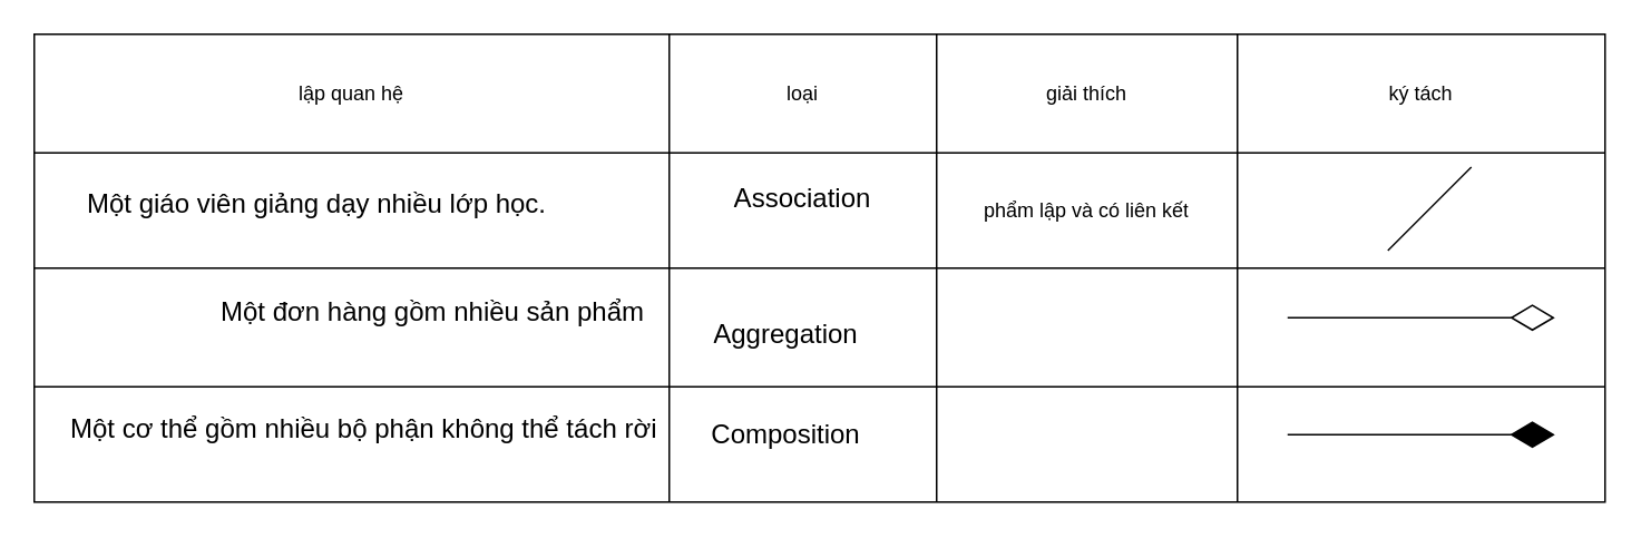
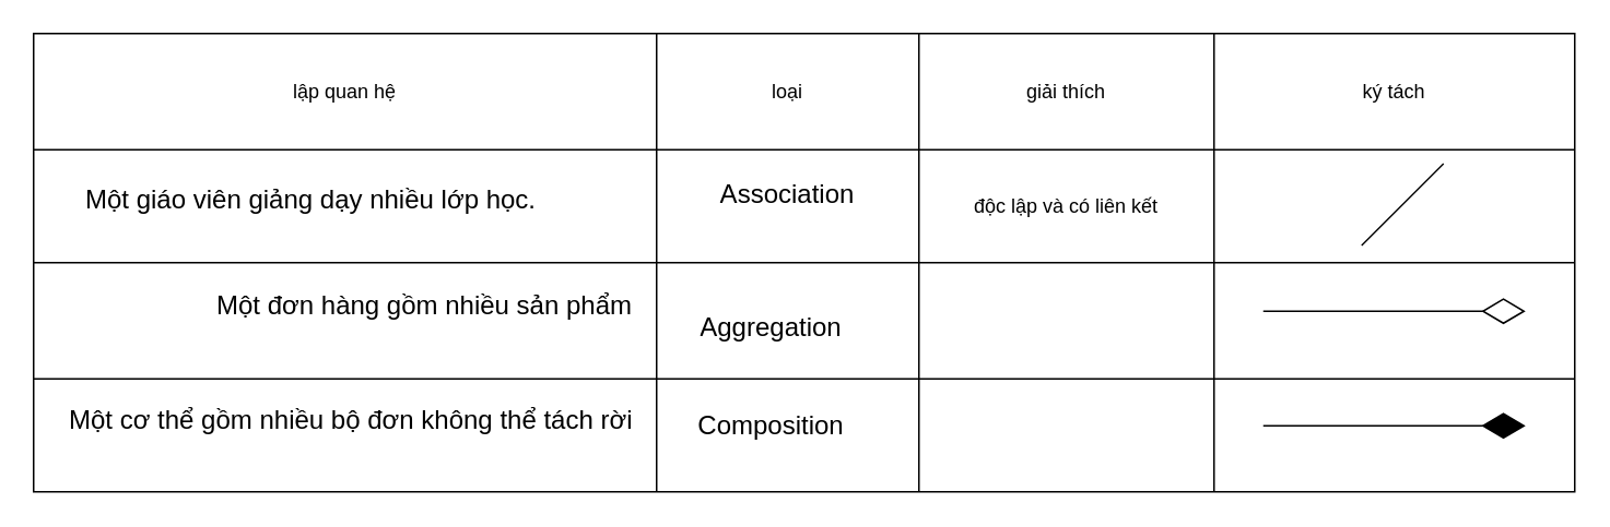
  <mxCell id="0" />
  <mxCell id="1" parent="0" />
  <mxCell id="2" value="" style="shape=table;startSize=0;container=1;collapsible=0;childLayout=tableLayout;" vertex="1" parent="1"><mxGeometry x="20" y="20" width="940" height="280" as="geometry" /></mxCell>
  <mxCell id="3" value="" style="shape=tableRow;horizontal=0;startSize=0;swimlaneHead=0;swimlaneBody=0;strokeColor=inherit;top=0;left=0;bottom=0;right=0;collapsible=0;dropTarget=0;fillColor=none;points=[[0,0.5],[1,0.5]];portConstraint=eastwest;" vertex="1" parent="2"><mxGeometry width="940" height="71" as="geometry" /></mxCell>
  <mxCell id="4" value="lập quan hệ" style="shape=partialRectangle;html=1;whiteSpace=wrap;connectable=0;strokeColor=inherit;overflow=hidden;fillColor=none;top=0;left=0;bottom=0;right=0;pointerEvents=1;" vertex="1" parent="3"><mxGeometry width="380" height="71" as="geometry"><mxRectangle width="380" height="71" as="alternateBounds" /></mxGeometry></mxCell>
  <mxCell id="5" value="loại" style="shape=partialRectangle;html=1;whiteSpace=wrap;connectable=0;strokeColor=inherit;overflow=hidden;fillColor=none;top=0;left=0;bottom=0;right=0;pointerEvents=1;" vertex="1" parent="3"><mxGeometry x="380" width="160" height="71" as="geometry"><mxRectangle width="160" height="71" as="alternateBounds" /></mxGeometry></mxCell>
  <mxCell id="6" value="giải thích" style="shape=partialRectangle;html=1;whiteSpace=wrap;connectable=0;strokeColor=inherit;overflow=hidden;fillColor=none;top=0;left=0;bottom=0;right=0;pointerEvents=1;" vertex="1" parent="3"><mxGeometry x="540" width="180" height="71" as="geometry"><mxRectangle width="180" height="71" as="alternateBounds" /></mxGeometry></mxCell>
  <mxCell id="7" value="ký tách" style="shape=partialRectangle;html=1;whiteSpace=wrap;connectable=0;strokeColor=inherit;overflow=hidden;fillColor=none;top=0;left=0;bottom=0;right=0;pointerEvents=1;" vertex="1" parent="3"><mxGeometry x="720" width="220" height="71" as="geometry"><mxRectangle width="220" height="71" as="alternateBounds" /></mxGeometry></mxCell>
  <mxCell id="8" value="" style="shape=tableRow;horizontal=0;startSize=0;swimlaneHead=0;swimlaneBody=0;strokeColor=inherit;top=0;left=0;bottom=0;right=0;collapsible=0;dropTarget=0;fillColor=none;points=[[0,0.5],[1,0.5]];portConstraint=eastwest;" vertex="1" parent="2"><mxGeometry y="71" width="940" height="69" as="geometry" /></mxCell>
  <mxCell id="9" value="" style="shape=partialRectangle;html=1;whiteSpace=wrap;connectable=0;strokeColor=inherit;overflow=hidden;fillColor=none;top=0;left=0;bottom=0;right=0;pointerEvents=1;" vertex="1" parent="8"><mxGeometry width="380" height="69" as="geometry"><mxRectangle width="380" height="69" as="alternateBounds" /></mxGeometry></mxCell>
  <mxCell id="10" value="" style="shape=partialRectangle;html=1;whiteSpace=wrap;connectable=0;strokeColor=inherit;overflow=hidden;fillColor=none;top=0;left=0;bottom=0;right=0;pointerEvents=1;" vertex="1" parent="8"><mxGeometry x="380" width="160" height="69" as="geometry"><mxRectangle width="160" height="69" as="alternateBounds" /></mxGeometry></mxCell>
- <mxCell id="11" value="phẩm lập và có liên kết" style="shape=partialRectangle;html=1;whiteSpace=wrap;connectable=0;strokeColor=inherit;overflow=hidden;fillColor=none;top=0;left=0;bottom=0;right=0;pointerEvents=1;" vertex="1" parent="8"><mxGeometry x="540" width="180" height="69" as="geometry"><mxRectangle width="180" height="69" as="alternateBounds" /></mxGeometry></mxCell>
+ <mxCell id="11" value="độc lập và có liên kết" style="shape=partialRectangle;html=1;whiteSpace=wrap;connectable=0;strokeColor=inherit;overflow=hidden;fillColor=none;top=0;left=0;bottom=0;right=0;pointerEvents=1;" vertex="1" parent="8"><mxGeometry x="540" width="180" height="69" as="geometry"><mxRectangle width="180" height="69" as="alternateBounds" /></mxGeometry></mxCell>
  <mxCell id="12" value="" style="shape=partialRectangle;html=1;whiteSpace=wrap;connectable=0;strokeColor=inherit;overflow=hidden;fillColor=none;top=0;left=0;bottom=0;right=0;pointerEvents=1;" vertex="1" parent="8"><mxGeometry x="720" width="220" height="69" as="geometry"><mxRectangle width="220" height="69" as="alternateBounds" /></mxGeometry></mxCell>
  <mxCell id="13" value="" style="shape=tableRow;horizontal=0;startSize=0;swimlaneHead=0;swimlaneBody=0;strokeColor=inherit;top=0;left=0;bottom=0;right=0;collapsible=0;dropTarget=0;fillColor=none;points=[[0,0.5],[1,0.5]];portConstraint=eastwest;" vertex="1" parent="2"><mxGeometry y="140" width="940" height="71" as="geometry" /></mxCell>
  <mxCell id="14" value="" style="shape=partialRectangle;html=1;whiteSpace=wrap;connectable=0;strokeColor=inherit;overflow=hidden;fillColor=none;top=0;left=0;bottom=0;right=0;pointerEvents=1;" vertex="1" parent="13"><mxGeometry width="380" height="71" as="geometry"><mxRectangle width="380" height="71" as="alternateBounds" /></mxGeometry></mxCell>
  <mxCell id="15" value="" style="shape=partialRectangle;html=1;whiteSpace=wrap;connectable=0;strokeColor=inherit;overflow=hidden;fillColor=none;top=0;left=0;bottom=0;right=0;pointerEvents=1;" vertex="1" parent="13"><mxGeometry x="380" width="160" height="71" as="geometry"><mxRectangle width="160" height="71" as="alternateBounds" /></mxGeometry></mxCell>
  <mxCell id="16" value="" style="shape=partialRectangle;html=1;whiteSpace=wrap;connectable=0;strokeColor=inherit;overflow=hidden;fillColor=none;top=0;left=0;bottom=0;right=0;pointerEvents=1;" vertex="1" parent="13"><mxGeometry x="540" width="180" height="71" as="geometry"><mxRectangle width="180" height="71" as="alternateBounds" /></mxGeometry></mxCell>
  <mxCell id="17" value="" style="shape=partialRectangle;html=1;whiteSpace=wrap;connectable=0;strokeColor=inherit;overflow=hidden;fillColor=none;top=0;left=0;bottom=0;right=0;pointerEvents=1;" vertex="1" parent="13"><mxGeometry x="720" width="220" height="71" as="geometry"><mxRectangle width="220" height="71" as="alternateBounds" /></mxGeometry></mxCell>
  <mxCell id="18" value="" style="shape=tableRow;horizontal=0;startSize=0;swimlaneHead=0;swimlaneBody=0;strokeColor=inherit;top=0;left=0;bottom=0;right=0;collapsible=0;dropTarget=0;fillColor=none;points=[[0,0.5],[1,0.5]];portConstraint=eastwest;" vertex="1" parent="2"><mxGeometry y="211" width="940" height="69" as="geometry" /></mxCell>
  <mxCell id="19" value="" style="shape=partialRectangle;html=1;whiteSpace=wrap;connectable=0;strokeColor=inherit;overflow=hidden;fillColor=none;top=0;left=0;bottom=0;right=0;pointerEvents=1;" vertex="1" parent="18"><mxGeometry width="380" height="69" as="geometry"><mxRectangle width="380" height="69" as="alternateBounds" /></mxGeometry></mxCell>
  <mxCell id="20" value="" style="shape=partialRectangle;html=1;whiteSpace=wrap;connectable=0;strokeColor=inherit;overflow=hidden;fillColor=none;top=0;left=0;bottom=0;right=0;pointerEvents=1;" vertex="1" parent="18"><mxGeometry x="380" width="160" height="69" as="geometry"><mxRectangle width="160" height="69" as="alternateBounds" /></mxGeometry></mxCell>
  <mxCell id="21" value="" style="shape=partialRectangle;html=1;whiteSpace=wrap;connectable=0;strokeColor=inherit;overflow=hidden;fillColor=none;top=0;left=0;bottom=0;right=0;pointerEvents=1;" vertex="1" parent="18"><mxGeometry x="540" width="180" height="69" as="geometry"><mxRectangle width="180" height="69" as="alternateBounds" /></mxGeometry></mxCell>
  <mxCell id="22" value="" style="shape=partialRectangle;html=1;whiteSpace=wrap;connectable=0;strokeColor=inherit;overflow=hidden;fillColor=none;top=0;left=0;bottom=0;right=0;pointerEvents=1;" vertex="1" parent="18"><mxGeometry x="720" width="220" height="69" as="geometry"><mxRectangle width="220" height="69" as="alternateBounds" /></mxGeometry></mxCell>
  <mxCell id="23" value="&lt;span style=&quot;color: rgb(0, 0, 0); font-family: Arial, sans-serif; font-size: 16px; font-style: normal; font-variant-ligatures: normal; font-variant-caps: normal; font-weight: 400; letter-spacing: normal; orphans: 2; text-align: start; text-indent: 0px; text-transform: none; widows: 2; word-spacing: 0px; -webkit-text-stroke-width: 0px; white-space: pre-wrap; background-color: rgb(255, 255, 255); text-decoration-thickness: initial; text-decoration-style: initial; text-decoration-color: initial; display: inline !important; float: none;&quot;&gt;Một đơn hàng gồm nhiều sản phẩm&lt;/span&gt;" style="text;whiteSpace=wrap;html=1;" vertex="1" parent="1"><mxGeometry x="130" y="170" width="290" height="40" as="geometry" /></mxCell>
- <mxCell id="24" value="&lt;span style=&quot;color: rgb(0, 0, 0); font-family: Arial, sans-serif; font-size: 16px; font-style: normal; font-variant-ligatures: normal; font-variant-caps: normal; font-weight: 400; letter-spacing: normal; orphans: 2; text-align: start; text-indent: 0px; text-transform: none; widows: 2; word-spacing: 0px; -webkit-text-stroke-width: 0px; white-space: pre-wrap; background-color: rgb(255, 255, 255); text-decoration-thickness: initial; text-decoration-style: initial; text-decoration-color: initial; display: inline !important; float: none;&quot;&gt;Một cơ thể gồm nhiều bộ phận không thể tách rời&lt;/span&gt;" style="text;whiteSpace=wrap;html=1;" vertex="1" parent="1"><mxGeometry x="40" y="240" width="380" height="40" as="geometry" /></mxCell>
+ <mxCell id="24" value="&lt;span style=&quot;color: rgb(0, 0, 0); font-family: Arial, sans-serif; font-size: 16px; font-style: normal; font-variant-ligatures: normal; font-variant-caps: normal; font-weight: 400; letter-spacing: normal; orphans: 2; text-align: start; text-indent: 0px; text-transform: none; widows: 2; word-spacing: 0px; -webkit-text-stroke-width: 0px; white-space: pre-wrap; background-color: rgb(255, 255, 255); text-decoration-thickness: initial; text-decoration-style: initial; text-decoration-color: initial; display: inline !important; float: none;&quot;&gt;Một cơ thể gồm nhiều bộ đơn không thể tách rời&lt;/span&gt;" style="text;whiteSpace=wrap;html=1;" vertex="1" parent="1"><mxGeometry x="40" y="240" width="380" height="40" as="geometry" /></mxCell>
  <mxCell id="25" value="&#10;&lt;span style=&quot;color: rgb(0, 0, 0); font-family: Arial, sans-serif; font-size: 16px; font-style: normal; font-variant-ligatures: normal; font-variant-caps: normal; font-weight: 400; letter-spacing: normal; orphans: 2; text-align: start; text-indent: 0px; text-transform: none; widows: 2; word-spacing: 0px; -webkit-text-stroke-width: 0px; white-space: pre-wrap; background-color: rgb(255, 255, 255); text-decoration-thickness: initial; text-decoration-style: initial; text-decoration-color: initial; display: inline !important; float: none;&quot;&gt;Aggregation&lt;/span&gt;&#10;&#10;" style="shape=partialRectangle;html=1;whiteSpace=wrap;connectable=0;strokeColor=inherit;overflow=hidden;fillColor=none;top=0;left=0;bottom=0;right=0;pointerEvents=1;" vertex="1" parent="1"><mxGeometry x="400" y="171" width="140" height="69" as="geometry"><mxRectangle width="140" height="69" as="alternateBounds" /></mxGeometry></mxCell>
  <mxCell id="26" value="&#10;&lt;span style=&quot;color: rgb(0, 0, 0); font-family: Arial, sans-serif; font-size: 16px; font-style: normal; font-variant-ligatures: normal; font-variant-caps: normal; font-weight: 400; letter-spacing: normal; orphans: 2; text-align: start; text-indent: 0px; text-transform: none; widows: 2; word-spacing: 0px; -webkit-text-stroke-width: 0px; white-space: pre-wrap; background-color: rgb(255, 255, 255); text-decoration-thickness: initial; text-decoration-style: initial; text-decoration-color: initial; display: inline !important; float: none;&quot;&gt;Association&lt;/span&gt;&#10;&#10;" style="shape=partialRectangle;html=1;whiteSpace=wrap;connectable=0;strokeColor=inherit;overflow=hidden;fillColor=none;top=0;left=0;bottom=0;right=0;pointerEvents=1;" vertex="1" parent="1"><mxGeometry x="410" y="90" width="140" height="69" as="geometry"><mxRectangle width="140" height="69" as="alternateBounds" /></mxGeometry></mxCell>
  <mxCell id="27" value="&#10;&lt;span style=&quot;color: rgb(0, 0, 0); font-family: Arial, sans-serif; font-size: 16px; font-style: normal; font-variant-ligatures: normal; font-variant-caps: normal; font-weight: 400; letter-spacing: normal; orphans: 2; text-align: start; text-indent: 0px; text-transform: none; widows: 2; word-spacing: 0px; -webkit-text-stroke-width: 0px; white-space: pre-wrap; background-color: rgb(255, 255, 255); text-decoration-thickness: initial; text-decoration-style: initial; text-decoration-color: initial; display: inline !important; float: none;&quot;&gt;Composition&lt;/span&gt;&#10;&#10;" style="shape=partialRectangle;html=1;whiteSpace=wrap;connectable=0;strokeColor=inherit;overflow=hidden;fillColor=none;top=0;left=0;bottom=0;right=0;pointerEvents=1;" vertex="1" parent="1"><mxGeometry x="400" y="231" width="140" height="69" as="geometry"><mxRectangle width="140" height="69" as="alternateBounds" /></mxGeometry></mxCell>
  <mxCell id="28" value="&lt;span style=&quot;color: rgb(0, 0, 0); font-family: Arial, sans-serif; font-size: 16px; font-style: normal; font-variant-ligatures: normal; font-variant-caps: normal; font-weight: 400; letter-spacing: normal; orphans: 2; text-align: start; text-indent: 0px; text-transform: none; widows: 2; word-spacing: 0px; -webkit-text-stroke-width: 0px; white-space: pre-wrap; background-color: rgb(255, 255, 255); text-decoration-thickness: initial; text-decoration-style: initial; text-decoration-color: initial; display: inline !important; float: none;&quot;&gt;Một giáo viên giảng dạy nhiều lớp học.&lt;/span&gt;" style="text;whiteSpace=wrap;html=1;" vertex="1" parent="1"><mxGeometry x="50" y="104.5" width="310" height="40" as="geometry" /></mxCell>
  <mxCell id="29" value="" style="endArrow=none;html=1;rounded=0;" edge="1" parent="1"><mxGeometry width="50" height="50" relative="1" as="geometry"><mxPoint x="830" y="149.5" as="sourcePoint" /><mxPoint x="880" y="99.5" as="targetPoint" /></mxGeometry></mxCell>
  <mxCell id="30" value="" style="endArrow=diamondThin;endFill=0;endSize=24;html=1;rounded=0;" edge="1" parent="1"><mxGeometry width="160" relative="1" as="geometry"><mxPoint x="770" y="189.66" as="sourcePoint" /><mxPoint x="930" y="189.66" as="targetPoint" /></mxGeometry></mxCell>
  <mxCell id="31" value="" style="endArrow=diamondThin;endFill=1;endSize=24;html=1;rounded=0;" edge="1" parent="1"><mxGeometry width="160" relative="1" as="geometry"><mxPoint x="770" y="259.66" as="sourcePoint" /><mxPoint x="930" y="259.66" as="targetPoint" /></mxGeometry></mxCell>
